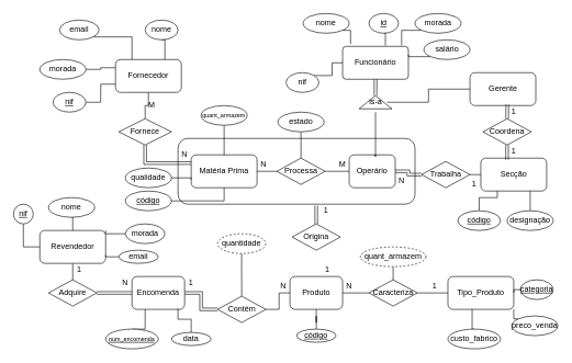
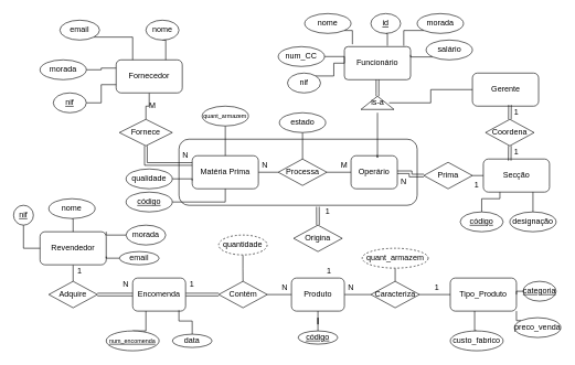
  <mxCell id="0" />
  <mxCell id="1" parent="0" />
  <mxCell id="2" value="" style="rounded=1;whiteSpace=wrap;html=1;" vertex="1" parent="1"><mxGeometry x="270" y="210" width="360" height="100" as="geometry" /></mxCell>
  <mxCell id="3" style="edgeStyle=orthogonalEdgeStyle;rounded=0;orthogonalLoop=1;jettySize=auto;html=1;exitX=0.5;exitY=1;exitDx=0;exitDy=0;entryX=0.5;entryY=0;entryDx=0;entryDy=0;endArrow=none;endFill=0;" edge="1" parent="1" source="4" target="20"><mxGeometry relative="1" as="geometry" /></mxCell>
  <mxCell id="4" value="Fornecedor" style="rounded=1;whiteSpace=wrap;html=1;" vertex="1" parent="1"><mxGeometry x="175" y="90" width="100" height="50" as="geometry" /></mxCell>
  <mxCell id="5" style="edgeStyle=orthogonalEdgeStyle;rounded=0;orthogonalLoop=1;jettySize=auto;html=1;exitX=1;exitY=0.5;exitDx=0;exitDy=0;entryX=0;entryY=0.5;entryDx=0;entryDy=0;endArrow=none;endFill=0;" edge="1" parent="1" source="6" target="24"><mxGeometry relative="1" as="geometry" /></mxCell>
  <mxCell id="6" value="Matéria Prima" style="rounded=1;whiteSpace=wrap;html=1;" vertex="1" parent="1"><mxGeometry x="290" y="235" width="100" height="50" as="geometry" /></mxCell>
  <mxCell id="7" value="Funcionário" style="rounded=1;whiteSpace=wrap;html=1;arcSize=11;" vertex="1" parent="1"><mxGeometry x="520" y="70" width="100" height="50" as="geometry" /></mxCell>
  <mxCell id="8" style="edgeStyle=orthogonalEdgeStyle;rounded=0;orthogonalLoop=1;jettySize=auto;html=1;exitX=1;exitY=0.5;exitDx=0;exitDy=0;entryX=0;entryY=0.5;entryDx=0;entryDy=0;shape=link;" edge="1" parent="1" source="9" target="56"><mxGeometry relative="1" as="geometry" /></mxCell>
  <mxCell id="9" value="Operário" style="rounded=1;whiteSpace=wrap;html=1;" vertex="1" parent="1"><mxGeometry x="530" y="235" width="70" height="50" as="geometry" /></mxCell>
  <mxCell id="10" value="Gerente" style="rounded=1;whiteSpace=wrap;html=1;" vertex="1" parent="1"><mxGeometry x="713.5" y="110" width="100" height="50" as="geometry" /></mxCell>
  <mxCell id="11" value="Secção" style="rounded=1;whiteSpace=wrap;html=1;" vertex="1" parent="1"><mxGeometry x="730" y="240" width="100" height="50" as="geometry" /></mxCell>
  <mxCell id="12" style="edgeStyle=orthogonalEdgeStyle;rounded=0;orthogonalLoop=1;jettySize=auto;html=1;exitX=1;exitY=0.5;exitDx=0;exitDy=0;entryX=0;entryY=0.5;entryDx=0;entryDy=0;endArrow=none;endFill=0;" edge="1" parent="1" source="13" target="27"><mxGeometry relative="1" as="geometry" /></mxCell>
  <mxCell id="13" value="Produto" style="rounded=1;whiteSpace=wrap;html=1;" vertex="1" parent="1"><mxGeometry x="440" y="420" width="80" height="50" as="geometry" /></mxCell>
  <mxCell id="14" style="edgeStyle=orthogonalEdgeStyle;rounded=0;orthogonalLoop=1;jettySize=auto;html=1;exitX=0.5;exitY=1;exitDx=0;exitDy=0;entryX=0.5;entryY=0;entryDx=0;entryDy=0;endArrow=none;endFill=0;" edge="1" parent="1" source="15" target="31"><mxGeometry relative="1" as="geometry" /></mxCell>
  <mxCell id="15" value="Revendedor" style="rounded=1;whiteSpace=wrap;html=1;" vertex="1" parent="1"><mxGeometry x="60" y="350" width="100" height="50" as="geometry" /></mxCell>
  <mxCell id="16" value="Tipo_Produto" style="rounded=1;whiteSpace=wrap;html=1;" vertex="1" parent="1"><mxGeometry x="680" y="420" width="100" height="50" as="geometry" /></mxCell>
  <mxCell id="17" style="edgeStyle=orthogonalEdgeStyle;rounded=0;orthogonalLoop=1;jettySize=auto;html=1;exitX=1;exitY=0.5;exitDx=0;exitDy=0;entryX=0;entryY=0.5;entryDx=0;entryDy=0;shape=link;" edge="1" parent="1" source="18" target="29"><mxGeometry relative="1" as="geometry" /></mxCell>
  <mxCell id="18" value="Encomenda" style="rounded=1;whiteSpace=wrap;html=1;" vertex="1" parent="1"><mxGeometry x="200" y="420" width="80" height="50" as="geometry" /></mxCell>
  <mxCell id="19" style="edgeStyle=orthogonalEdgeStyle;rounded=0;orthogonalLoop=1;jettySize=auto;html=1;exitX=0.5;exitY=1;exitDx=0;exitDy=0;entryX=0;entryY=0.25;entryDx=0;entryDy=0;shape=link;" edge="1" parent="1" source="20" target="6"><mxGeometry relative="1" as="geometry" /></mxCell>
  <mxCell id="20" value="Fornece" style="rhombus;whiteSpace=wrap;html=1;" vertex="1" parent="1"><mxGeometry x="180" y="180" width="80" height="40" as="geometry" /></mxCell>
  <mxCell id="21" style="edgeStyle=orthogonalEdgeStyle;rounded=0;orthogonalLoop=1;jettySize=auto;html=1;exitX=0.5;exitY=0;exitDx=0;exitDy=0;entryX=0.583;entryY=1.022;entryDx=0;entryDy=0;entryPerimeter=0;shape=link;" edge="1" parent="1" source="22" target="2"><mxGeometry relative="1" as="geometry" /></mxCell>
  <mxCell id="22" value="Origina" style="rhombus;whiteSpace=wrap;html=1;" vertex="1" parent="1"><mxGeometry x="443.25" y="340" width="73.5" height="40" as="geometry" /></mxCell>
  <mxCell id="23" style="edgeStyle=orthogonalEdgeStyle;rounded=0;orthogonalLoop=1;jettySize=auto;html=1;exitX=1;exitY=0.5;exitDx=0;exitDy=0;entryX=0;entryY=0.5;entryDx=0;entryDy=0;endArrow=none;endFill=0;" edge="1" parent="1" source="24" target="9"><mxGeometry relative="1" as="geometry" /></mxCell>
  <mxCell id="24" value="Processa" style="rhombus;whiteSpace=wrap;html=1;" vertex="1" parent="1"><mxGeometry x="420" y="240" width="73.5" height="40" as="geometry" /></mxCell>
  <mxCell id="25" style="edgeStyle=orthogonalEdgeStyle;rounded=0;orthogonalLoop=1;jettySize=auto;html=1;exitX=1;exitY=0.5;exitDx=0;exitDy=0;entryX=0;entryY=0.5;entryDx=0;entryDy=0;endArrow=none;endFill=0;" edge="1" parent="1" source="27" target="16"><mxGeometry relative="1" as="geometry" /></mxCell>
  <mxCell id="26" style="edgeStyle=orthogonalEdgeStyle;rounded=0;orthogonalLoop=1;jettySize=auto;html=1;exitX=0.5;exitY=0;exitDx=0;exitDy=0;entryX=0.5;entryY=1;entryDx=0;entryDy=0;endArrow=none;endFill=0;" edge="1" parent="1" source="27" target="112"><mxGeometry relative="1" as="geometry" /></mxCell>
  <mxCell id="27" value="Caracteriza" style="rhombus;whiteSpace=wrap;html=1;" vertex="1" parent="1"><mxGeometry x="560" y="425" width="73.5" height="40" as="geometry" /></mxCell>
  <mxCell id="28" style="edgeStyle=orthogonalEdgeStyle;rounded=0;orthogonalLoop=1;jettySize=auto;html=1;exitX=1;exitY=0.5;exitDx=0;exitDy=0;entryX=0;entryY=0.5;entryDx=0;entryDy=0;endArrow=none;endFill=0;" edge="1" parent="1" source="29" target="13"><mxGeometry relative="1" as="geometry" /></mxCell>
- <mxCell id="29" value="Contém" style="rhombus;whiteSpace=wrap;html=1;" vertex="1" parent="1"><mxGeometry x="330" y="450" width="73.5" height="40" as="geometry" /></mxCell>
+ <mxCell id="29" value="Contém" style="rhombus;whiteSpace=wrap;html=1;" vertex="1" parent="1"><mxGeometry x="330" y="425" width="73.5" height="40" as="geometry" /></mxCell>
  <mxCell id="30" style="edgeStyle=orthogonalEdgeStyle;rounded=0;orthogonalLoop=1;jettySize=auto;html=1;exitX=1;exitY=0.5;exitDx=0;exitDy=0;entryX=0;entryY=0.5;entryDx=0;entryDy=0;shape=link;" edge="1" parent="1" source="31" target="18"><mxGeometry relative="1" as="geometry" /></mxCell>
  <mxCell id="31" value="Adquire" style="rhombus;whiteSpace=wrap;html=1;" vertex="1" parent="1"><mxGeometry x="73.25" y="425" width="73.5" height="40" as="geometry" /></mxCell>
  <mxCell id="32" style="edgeStyle=orthogonalEdgeStyle;rounded=0;orthogonalLoop=1;jettySize=auto;html=1;exitX=0.5;exitY=1;exitDx=0;exitDy=0;entryX=0.75;entryY=0;entryDx=0;entryDy=0;endArrow=none;endFill=0;" edge="1" parent="1" source="33" target="4"><mxGeometry relative="1" as="geometry" /></mxCell>
  <mxCell id="33" value="nome" style="ellipse;whiteSpace=wrap;html=1;" vertex="1" parent="1"><mxGeometry x="220" y="30" width="50" height="30" as="geometry" /></mxCell>
  <mxCell id="34" style="edgeStyle=orthogonalEdgeStyle;rounded=0;orthogonalLoop=1;jettySize=auto;html=1;exitX=1;exitY=0.5;exitDx=0;exitDy=0;entryX=0;entryY=0.75;entryDx=0;entryDy=0;endArrow=none;endFill=0;" edge="1" parent="1" source="35" target="4"><mxGeometry relative="1" as="geometry" /></mxCell>
  <mxCell id="35" value="&lt;u&gt;nif&lt;/u&gt;" style="ellipse;whiteSpace=wrap;html=1;" vertex="1" parent="1"><mxGeometry x="80" y="140" width="50" height="30" as="geometry" /></mxCell>
  <mxCell id="36" style="edgeStyle=orthogonalEdgeStyle;rounded=0;orthogonalLoop=1;jettySize=auto;html=1;exitX=1;exitY=0.5;exitDx=0;exitDy=0;entryX=0;entryY=0.25;entryDx=0;entryDy=0;endArrow=none;endFill=0;" edge="1" parent="1" source="37" target="4"><mxGeometry relative="1" as="geometry" /></mxCell>
  <mxCell id="37" value="morada" style="ellipse;whiteSpace=wrap;html=1;" vertex="1" parent="1"><mxGeometry x="60" y="90" width="70" height="30" as="geometry" /></mxCell>
  <mxCell id="38" style="edgeStyle=orthogonalEdgeStyle;rounded=0;orthogonalLoop=1;jettySize=auto;html=1;exitX=1;exitY=1;exitDx=0;exitDy=0;entryX=0.25;entryY=0;entryDx=0;entryDy=0;endArrow=none;endFill=0;" edge="1" parent="1" source="39" target="4"><mxGeometry relative="1" as="geometry" /></mxCell>
  <mxCell id="39" value="email" style="ellipse;whiteSpace=wrap;html=1;" vertex="1" parent="1"><mxGeometry x="90" y="30" width="60" height="30" as="geometry" /></mxCell>
  <mxCell id="40" style="edgeStyle=orthogonalEdgeStyle;rounded=0;orthogonalLoop=1;jettySize=auto;html=1;exitX=1;exitY=1;exitDx=0;exitDy=0;entryX=0.121;entryY=-0.072;entryDx=0;entryDy=0;entryPerimeter=0;endArrow=none;endFill=0;" edge="1" parent="1" source="41" target="7"><mxGeometry relative="1" as="geometry" /></mxCell>
  <mxCell id="41" value="nome" style="ellipse;whiteSpace=wrap;html=1;" vertex="1" parent="1"><mxGeometry x="460" y="20" width="70" height="30" as="geometry" /></mxCell>
  <mxCell id="42" style="edgeStyle=orthogonalEdgeStyle;rounded=0;orthogonalLoop=1;jettySize=auto;html=1;exitX=0.5;exitY=1;exitDx=0;exitDy=0;entryX=0.65;entryY=-0.025;entryDx=0;entryDy=0;entryPerimeter=0;endArrow=none;endFill=0;" edge="1" parent="1" source="43" target="7"><mxGeometry relative="1" as="geometry" /></mxCell>
  <mxCell id="43" value="&lt;u&gt;id&lt;/u&gt;" style="ellipse;whiteSpace=wrap;html=1;" vertex="1" parent="1"><mxGeometry x="560" y="20" width="45" height="30" as="geometry" /></mxCell>
+ <mxCell id="44" style="edgeStyle=orthogonalEdgeStyle;rounded=0;orthogonalLoop=1;jettySize=auto;html=1;exitX=1;exitY=0.5;exitDx=0;exitDy=0;entryX=0;entryY=0.5;entryDx=0;entryDy=0;endArrow=none;endFill=0;" edge="1" parent="1" source="45" target="7"><mxGeometry relative="1" as="geometry" /></mxCell>
+ <mxCell id="45" value="num_CC" style="ellipse;whiteSpace=wrap;html=1;" vertex="1" parent="1"><mxGeometry x="420" y="70" width="70" height="30" as="geometry" /></mxCell>
  <mxCell id="46" style="edgeStyle=orthogonalEdgeStyle;rounded=0;orthogonalLoop=1;jettySize=auto;html=1;exitX=1;exitY=0;exitDx=0;exitDy=0;entryX=0;entryY=0.5;entryDx=0;entryDy=0;endArrow=none;endFill=0;" edge="1" parent="1" source="47" target="7"><mxGeometry relative="1" as="geometry" /></mxCell>
  <mxCell id="47" value="nif" style="ellipse;whiteSpace=wrap;html=1;" vertex="1" parent="1"><mxGeometry x="434" y="110" width="50" height="30" as="geometry" /></mxCell>
  <mxCell id="48" style="edgeStyle=orthogonalEdgeStyle;rounded=0;orthogonalLoop=1;jettySize=auto;html=1;exitX=0;exitY=1;exitDx=0;exitDy=0;entryX=0.897;entryY=-0.025;entryDx=0;entryDy=0;entryPerimeter=0;endArrow=none;endFill=0;" edge="1" parent="1" source="49" target="7"><mxGeometry relative="1" as="geometry" /></mxCell>
  <mxCell id="49" value="morada" style="ellipse;whiteSpace=wrap;html=1;" vertex="1" parent="1"><mxGeometry x="630" y="20" width="70" height="30" as="geometry" /></mxCell>
  <mxCell id="50" style="edgeStyle=orthogonalEdgeStyle;rounded=0;orthogonalLoop=1;jettySize=auto;html=1;exitX=0;exitY=1;exitDx=0;exitDy=0;entryX=1;entryY=0.25;entryDx=0;entryDy=0;endArrow=none;endFill=0;" edge="1" parent="1" source="51" target="7"><mxGeometry relative="1" as="geometry" /></mxCell>
  <mxCell id="51" value="salário" style="ellipse;whiteSpace=wrap;html=1;" vertex="1" parent="1"><mxGeometry x="643.5" y="60" width="70" height="30" as="geometry" /></mxCell>
  <mxCell id="52" style="edgeStyle=orthogonalEdgeStyle;rounded=0;orthogonalLoop=1;jettySize=auto;html=1;exitX=0.5;exitY=1;exitDx=0;exitDy=0;entryX=0.398;entryY=0.049;entryDx=0;entryDy=0;entryPerimeter=0;endArrow=none;endFill=0;shape=link;" edge="1" parent="1" source="54" target="11"><mxGeometry relative="1" as="geometry" /></mxCell>
  <mxCell id="53" style="edgeStyle=orthogonalEdgeStyle;rounded=0;orthogonalLoop=1;jettySize=auto;html=1;exitX=0.5;exitY=0;exitDx=0;exitDy=0;entryX=0.567;entryY=0.964;entryDx=0;entryDy=0;entryPerimeter=0;shape=link;" edge="1" parent="1" source="54" target="10"><mxGeometry relative="1" as="geometry" /></mxCell>
  <mxCell id="54" value="Coordena" style="rhombus;whiteSpace=wrap;html=1;" vertex="1" parent="1"><mxGeometry x="733.25" y="180" width="73.5" height="40" as="geometry" /></mxCell>
  <mxCell id="55" style="edgeStyle=orthogonalEdgeStyle;rounded=0;orthogonalLoop=1;jettySize=auto;html=1;exitX=1;exitY=0.5;exitDx=0;exitDy=0;entryX=0;entryY=0.5;entryDx=0;entryDy=0;endArrow=none;endFill=0;" edge="1" parent="1" source="56" target="11"><mxGeometry relative="1" as="geometry" /></mxCell>
- <mxCell id="56" value="Trabalha" style="rhombus;whiteSpace=wrap;html=1;" vertex="1" parent="1"><mxGeometry x="640" y="245" width="73.5" height="40" as="geometry" /></mxCell>
+ <mxCell id="56" value="Prima" style="rhombus;whiteSpace=wrap;html=1;" vertex="1" parent="1"><mxGeometry x="640" y="245" width="73.5" height="40" as="geometry" /></mxCell>
  <mxCell id="57" style="edgeStyle=orthogonalEdgeStyle;rounded=0;orthogonalLoop=1;jettySize=auto;html=1;exitX=1;exitY=0.5;exitDx=0;exitDy=0;endArrow=none;endFill=0;shape=link;" edge="1" parent="1" source="58" target="7"><mxGeometry relative="1" as="geometry" /></mxCell>
  <mxCell id="58" value="" style="triangle;whiteSpace=wrap;html=1;rotation=-90;" vertex="1" parent="1"><mxGeometry x="560" y="130" width="20" height="50" as="geometry" /></mxCell>
  <mxCell id="59" style="edgeStyle=orthogonalEdgeStyle;rounded=0;orthogonalLoop=1;jettySize=auto;html=1;exitX=0.5;exitY=1;exitDx=0;exitDy=0;entryX=0.563;entryY=-0.019;entryDx=0;entryDy=0;entryPerimeter=0;endArrow=none;endFill=0;" edge="1" parent="1" source="61" target="9"><mxGeometry relative="1" as="geometry"><Array as="points"><mxPoint x="570" y="238" /><mxPoint x="569" y="238" /></Array></mxGeometry></mxCell>
  <mxCell id="60" style="edgeStyle=orthogonalEdgeStyle;rounded=0;orthogonalLoop=1;jettySize=auto;html=1;exitX=1;exitY=0.5;exitDx=0;exitDy=0;entryX=0;entryY=0.5;entryDx=0;entryDy=0;endArrow=none;endFill=0;" edge="1" parent="1" source="61" target="10"><mxGeometry relative="1" as="geometry" /></mxCell>
  <mxCell id="61" value="is-a" style="text;strokeColor=none;align=center;fillColor=none;html=1;verticalAlign=middle;whiteSpace=wrap;rounded=0;" vertex="1" parent="1"><mxGeometry x="552.5" y="140" width="35" height="30" as="geometry" /></mxCell>
  <mxCell id="62" style="edgeStyle=orthogonalEdgeStyle;rounded=0;orthogonalLoop=1;jettySize=auto;html=1;exitX=0.5;exitY=0;exitDx=0;exitDy=0;entryX=0.25;entryY=1;entryDx=0;entryDy=0;endArrow=none;endFill=0;" edge="1" parent="1" source="63" target="11"><mxGeometry relative="1" as="geometry" /></mxCell>
  <mxCell id="63" value="&lt;u&gt;código&lt;/u&gt;" style="ellipse;whiteSpace=wrap;html=1;" vertex="1" parent="1"><mxGeometry x="695" y="320" width="65" height="30" as="geometry" /></mxCell>
  <mxCell id="64" style="edgeStyle=orthogonalEdgeStyle;rounded=0;orthogonalLoop=1;jettySize=auto;html=1;exitX=0.5;exitY=0;exitDx=0;exitDy=0;entryX=0.75;entryY=1;entryDx=0;entryDy=0;endArrow=none;endFill=0;" edge="1" parent="1" source="65" target="11"><mxGeometry relative="1" as="geometry" /></mxCell>
  <mxCell id="65" value="designação" style="ellipse;whiteSpace=wrap;html=1;" vertex="1" parent="1"><mxGeometry x="770" y="320" width="70" height="30" as="geometry" /></mxCell>
  <mxCell id="66" style="edgeStyle=orthogonalEdgeStyle;rounded=0;orthogonalLoop=1;jettySize=auto;html=1;exitX=0.5;exitY=1;exitDx=0;exitDy=0;endArrow=none;endFill=0;" edge="1" parent="1" source="67" target="6"><mxGeometry relative="1" as="geometry" /></mxCell>
  <mxCell id="67" value="&lt;font style=&quot;font-size: 9px;&quot;&gt;quant_armazem&lt;/font&gt;" style="ellipse;whiteSpace=wrap;html=1;" vertex="1" parent="1"><mxGeometry x="305" y="160" width="70" height="30" as="geometry" /></mxCell>
  <mxCell id="68" style="edgeStyle=orthogonalEdgeStyle;rounded=0;orthogonalLoop=1;jettySize=auto;html=1;exitX=1;exitY=0.5;exitDx=0;exitDy=0;entryX=0;entryY=0.75;entryDx=0;entryDy=0;endArrow=none;endFill=0;" edge="1" parent="1" source="69" target="6"><mxGeometry relative="1" as="geometry" /></mxCell>
  <mxCell id="69" value="qualidade" style="ellipse;whiteSpace=wrap;html=1;" vertex="1" parent="1"><mxGeometry x="190" y="255" width="70" height="30" as="geometry" /></mxCell>
  <mxCell id="70" style="edgeStyle=orthogonalEdgeStyle;rounded=0;orthogonalLoop=1;jettySize=auto;html=1;exitX=1;exitY=0.5;exitDx=0;exitDy=0;entryX=0.5;entryY=1;entryDx=0;entryDy=0;endArrow=none;endFill=0;" edge="1" parent="1" source="71" target="6"><mxGeometry relative="1" as="geometry" /></mxCell>
  <mxCell id="71" value="&lt;u&gt;código&lt;/u&gt;" style="ellipse;whiteSpace=wrap;html=1;" vertex="1" parent="1"><mxGeometry x="190" y="290" width="70" height="30" as="geometry" /></mxCell>
  <mxCell id="72" style="edgeStyle=orthogonalEdgeStyle;rounded=0;orthogonalLoop=1;jettySize=auto;html=1;exitX=0.5;exitY=1;exitDx=0;exitDy=0;entryX=0.5;entryY=0;entryDx=0;entryDy=0;endArrow=none;endFill=0;" edge="1" parent="1" source="73" target="24"><mxGeometry relative="1" as="geometry" /></mxCell>
  <mxCell id="73" value="estado" style="ellipse;whiteSpace=wrap;html=1;" vertex="1" parent="1"><mxGeometry x="421.75" y="170" width="70" height="30" as="geometry" /></mxCell>
  <mxCell id="74" style="edgeStyle=orthogonalEdgeStyle;rounded=0;orthogonalLoop=1;jettySize=auto;html=1;exitX=0.5;exitY=1;exitDx=0;exitDy=0;entryX=0;entryY=0.5;entryDx=0;entryDy=0;endArrow=none;endFill=0;" edge="1" parent="1" source="75" target="15"><mxGeometry relative="1" as="geometry" /></mxCell>
  <mxCell id="75" value="&lt;u&gt;nif&lt;/u&gt;" style="ellipse;whiteSpace=wrap;html=1;" vertex="1" parent="1"><mxGeometry y="310" width="30" height="30" as="geometry" x="20" /></mxCell>
  <mxCell id="76" style="edgeStyle=orthogonalEdgeStyle;rounded=0;orthogonalLoop=1;jettySize=auto;html=1;exitX=0.5;exitY=1;exitDx=0;exitDy=0;entryX=0.5;entryY=0;entryDx=0;entryDy=0;endArrow=none;endFill=0;" edge="1" parent="1" source="77" target="15"><mxGeometry relative="1" as="geometry" /></mxCell>
  <mxCell id="77" value="nome" style="ellipse;whiteSpace=wrap;html=1;" vertex="1" parent="1"><mxGeometry x="73.25" y="300" width="70" height="30" as="geometry" /></mxCell>
  <mxCell id="78" style="edgeStyle=orthogonalEdgeStyle;rounded=0;orthogonalLoop=1;jettySize=auto;html=1;exitX=0;exitY=0.5;exitDx=0;exitDy=0;entryX=1;entryY=0;entryDx=0;entryDy=0;endArrow=none;endFill=0;" edge="1" parent="1" source="79" target="15"><mxGeometry relative="1" as="geometry" /></mxCell>
  <mxCell id="79" value="morada" style="ellipse;whiteSpace=wrap;html=1;" vertex="1" parent="1"><mxGeometry x="190" y="340" width="60" height="30" as="geometry" /></mxCell>
  <mxCell id="80" style="edgeStyle=orthogonalEdgeStyle;rounded=0;orthogonalLoop=1;jettySize=auto;html=1;exitX=0;exitY=0.5;exitDx=0;exitDy=0;entryX=1;entryY=0.75;entryDx=0;entryDy=0;endArrow=none;endFill=0;" edge="1" parent="1" source="81" target="15"><mxGeometry relative="1" as="geometry" /></mxCell>
  <mxCell id="81" value="email" style="ellipse;whiteSpace=wrap;html=1;" vertex="1" parent="1"><mxGeometry x="180" y="380" width="60" height="20" as="geometry" /></mxCell>
  <mxCell id="82" style="edgeStyle=orthogonalEdgeStyle;rounded=0;orthogonalLoop=1;jettySize=auto;html=1;exitX=0.5;exitY=0;exitDx=0;exitDy=0;entryX=0.25;entryY=1;entryDx=0;entryDy=0;endArrow=none;endFill=0;" edge="1" parent="1" source="83" target="18"><mxGeometry relative="1" as="geometry" /></mxCell>
  <mxCell id="83" value="&lt;u&gt;&lt;font style=&quot;font-size: 9px;&quot;&gt;num_encomenda&lt;/font&gt;&lt;/u&gt;" style="ellipse;whiteSpace=wrap;html=1;" vertex="1" parent="1"><mxGeometry x="160" y="500" width="80" height="30" as="geometry" /></mxCell>
  <mxCell id="84" style="edgeStyle=orthogonalEdgeStyle;rounded=0;orthogonalLoop=1;jettySize=auto;html=1;exitX=0.5;exitY=1;exitDx=0;exitDy=0;entryX=0.5;entryY=0;entryDx=0;entryDy=0;endArrow=none;endFill=0;" edge="1" parent="1" source="85" target="29"><mxGeometry relative="1" as="geometry" /></mxCell>
  <mxCell id="85" value="quantidade" style="ellipse;whiteSpace=wrap;html=1;dashed=1;" vertex="1" parent="1"><mxGeometry x="330" y="355" width="73.25" height="30" as="geometry" /></mxCell>
  <mxCell id="86" style="edgeStyle=orthogonalEdgeStyle;rounded=0;orthogonalLoop=1;jettySize=auto;html=1;exitX=0.5;exitY=0;exitDx=0;exitDy=0;entryX=0.874;entryY=0.975;entryDx=0;entryDy=0;entryPerimeter=0;endArrow=none;endFill=0;" edge="1" parent="1" source="87" target="18"><mxGeometry relative="1" as="geometry" /></mxCell>
  <mxCell id="87" value="data" style="ellipse;whiteSpace=wrap;html=1;" vertex="1" parent="1"><mxGeometry x="260" y="505" width="60" height="20" as="geometry" /></mxCell>
  <mxCell id="88" style="edgeStyle=orthogonalEdgeStyle;rounded=0;orthogonalLoop=1;jettySize=auto;html=1;exitX=0.5;exitY=0;exitDx=0;exitDy=0;endArrow=none;endFill=0;" edge="1" parent="1" source="89" target="13"><mxGeometry relative="1" as="geometry" /></mxCell>
  <mxCell id="89" value="&lt;u&gt;código&lt;/u&gt;" style="ellipse;whiteSpace=wrap;html=1;" vertex="1" parent="1"><mxGeometry x="450" y="500" width="60" height="20" as="geometry" /></mxCell>
  <mxCell id="90" style="edgeStyle=orthogonalEdgeStyle;rounded=0;orthogonalLoop=1;jettySize=auto;html=1;exitX=0.5;exitY=0;exitDx=0;exitDy=0;entryX=0.368;entryY=0.999;entryDx=0;entryDy=0;entryPerimeter=0;endArrow=none;endFill=0;" edge="1" parent="1" source="91" target="16"><mxGeometry relative="1" as="geometry" /></mxCell>
  <mxCell id="91" value="custo_fabrico" style="ellipse;whiteSpace=wrap;html=1;" vertex="1" parent="1"><mxGeometry x="680" y="500" width="80" height="30" as="geometry" /></mxCell>
  <mxCell id="92" style="edgeStyle=orthogonalEdgeStyle;rounded=0;orthogonalLoop=1;jettySize=auto;html=1;exitX=0;exitY=0;exitDx=0;exitDy=0;entryX=1;entryY=1;entryDx=0;entryDy=0;endArrow=none;endFill=0;" edge="1" parent="1" source="93" target="16"><mxGeometry relative="1" as="geometry" /></mxCell>
  <mxCell id="93" value="preco_venda" style="ellipse;whiteSpace=wrap;html=1;" vertex="1" parent="1"><mxGeometry x="777" y="480" width="70" height="30" as="geometry" /></mxCell>
  <mxCell id="94" style="edgeStyle=orthogonalEdgeStyle;rounded=0;orthogonalLoop=1;jettySize=auto;html=1;exitX=0;exitY=0.5;exitDx=0;exitDy=0;entryX=1;entryY=0.5;entryDx=0;entryDy=0;endArrow=none;endFill=0;" edge="1" parent="1" source="95" target="16"><mxGeometry relative="1" as="geometry" /></mxCell>
  <mxCell id="95" value="&lt;u&gt;categoria&lt;/u&gt;" style="ellipse;whiteSpace=wrap;html=1;" vertex="1" parent="1"><mxGeometry x="790" y="425" width="50" height="30" as="geometry" /></mxCell>
  <mxCell id="96" value="M" style="text;strokeColor=none;align=center;fillColor=none;html=1;verticalAlign=middle;whiteSpace=wrap;rounded=0;" vertex="1" parent="1"><mxGeometry x="210" y="150" width="40" height="20" as="geometry" /></mxCell>
  <mxCell id="97" value="N" style="text;strokeColor=none;align=center;fillColor=none;html=1;verticalAlign=middle;whiteSpace=wrap;rounded=0;" vertex="1" parent="1"><mxGeometry x="260" y="225" width="40" height="20" as="geometry" /></mxCell>
  <mxCell id="98" value="N" style="text;strokeColor=none;align=center;fillColor=none;html=1;verticalAlign=middle;whiteSpace=wrap;rounded=0;" vertex="1" parent="1"><mxGeometry x="170" y="420" width="40" height="20" as="geometry" /></mxCell>
  <mxCell id="99" value="1" style="text;strokeColor=none;align=center;fillColor=none;html=1;verticalAlign=middle;whiteSpace=wrap;rounded=0;" vertex="1" parent="1"><mxGeometry x="100" y="400" width="40" height="20" as="geometry" /></mxCell>
  <mxCell id="100" value="N" style="text;strokeColor=none;align=center;fillColor=none;html=1;verticalAlign=middle;whiteSpace=wrap;rounded=0;" vertex="1" parent="1"><mxGeometry x="410" y="425" width="40" height="20" as="geometry" /></mxCell>
  <mxCell id="101" value="1" style="text;strokeColor=none;align=center;fillColor=none;html=1;verticalAlign=middle;whiteSpace=wrap;rounded=0;" vertex="1" parent="1"><mxGeometry x="270" y="420" width="40" height="20" as="geometry" /></mxCell>
  <mxCell id="102" value="1" style="text;strokeColor=none;align=center;fillColor=none;html=1;verticalAlign=middle;whiteSpace=wrap;rounded=0;" vertex="1" parent="1"><mxGeometry x="476.75" y="400" width="40" height="20" as="geometry" /></mxCell>
  <mxCell id="103" value="1" style="text;strokeColor=none;align=center;fillColor=none;html=1;verticalAlign=middle;whiteSpace=wrap;rounded=0;" vertex="1" parent="1"><mxGeometry x="475" y="310" width="40" height="20" as="geometry" /></mxCell>
  <mxCell id="104" value="1" style="text;strokeColor=none;align=center;fillColor=none;html=1;verticalAlign=middle;whiteSpace=wrap;rounded=0;" vertex="1" parent="1"><mxGeometry x="640" y="425" width="40" height="20" as="geometry" /></mxCell>
  <mxCell id="105" value="N" style="text;strokeColor=none;align=center;fillColor=none;html=1;verticalAlign=middle;whiteSpace=wrap;rounded=0;" vertex="1" parent="1"><mxGeometry x="510" y="425" width="40" height="20" as="geometry" /></mxCell>
  <mxCell id="106" value="1" style="text;strokeColor=none;align=center;fillColor=none;html=1;verticalAlign=middle;whiteSpace=wrap;rounded=0;" vertex="1" parent="1"><mxGeometry x="760" y="220" width="40" height="20" as="geometry" /></mxCell>
  <mxCell id="107" value="1" style="text;strokeColor=none;align=center;fillColor=none;html=1;verticalAlign=middle;whiteSpace=wrap;rounded=0;" vertex="1" parent="1"><mxGeometry x="700" y="270" width="40" height="20" as="geometry" /></mxCell>
  <mxCell id="108" value="N" style="text;strokeColor=none;align=center;fillColor=none;html=1;verticalAlign=middle;whiteSpace=wrap;rounded=0;" vertex="1" parent="1"><mxGeometry x="600" y="265" width="20" height="20" as="geometry" /></mxCell>
  <mxCell id="109" value="1" style="text;strokeColor=none;align=center;fillColor=none;html=1;verticalAlign=middle;whiteSpace=wrap;rounded=0;" vertex="1" parent="1"><mxGeometry x="770" y="160" width="20" height="20" as="geometry" /></mxCell>
  <mxCell id="110" value="M" style="text;strokeColor=none;align=center;fillColor=none;html=1;verticalAlign=middle;whiteSpace=wrap;rounded=0;" vertex="1" parent="1"><mxGeometry x="510" y="240" width="20" height="20" as="geometry" /></mxCell>
  <mxCell id="111" value="N" style="text;strokeColor=none;align=center;fillColor=none;html=1;verticalAlign=middle;whiteSpace=wrap;rounded=0;" vertex="1" parent="1"><mxGeometry x="390" y="240" width="20" height="20" as="geometry" /></mxCell>
  <mxCell id="112" value="quant_armazem" style="ellipse;whiteSpace=wrap;html=1;dashed=1;" vertex="1" parent="1"><mxGeometry x="546.88" y="375" width="99.75" height="30" as="geometry" /></mxCell>
